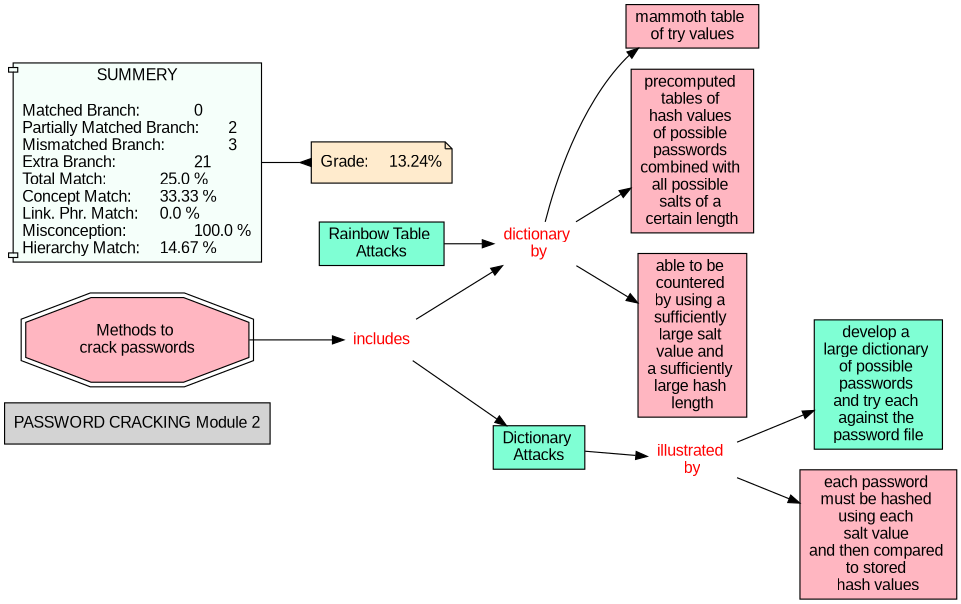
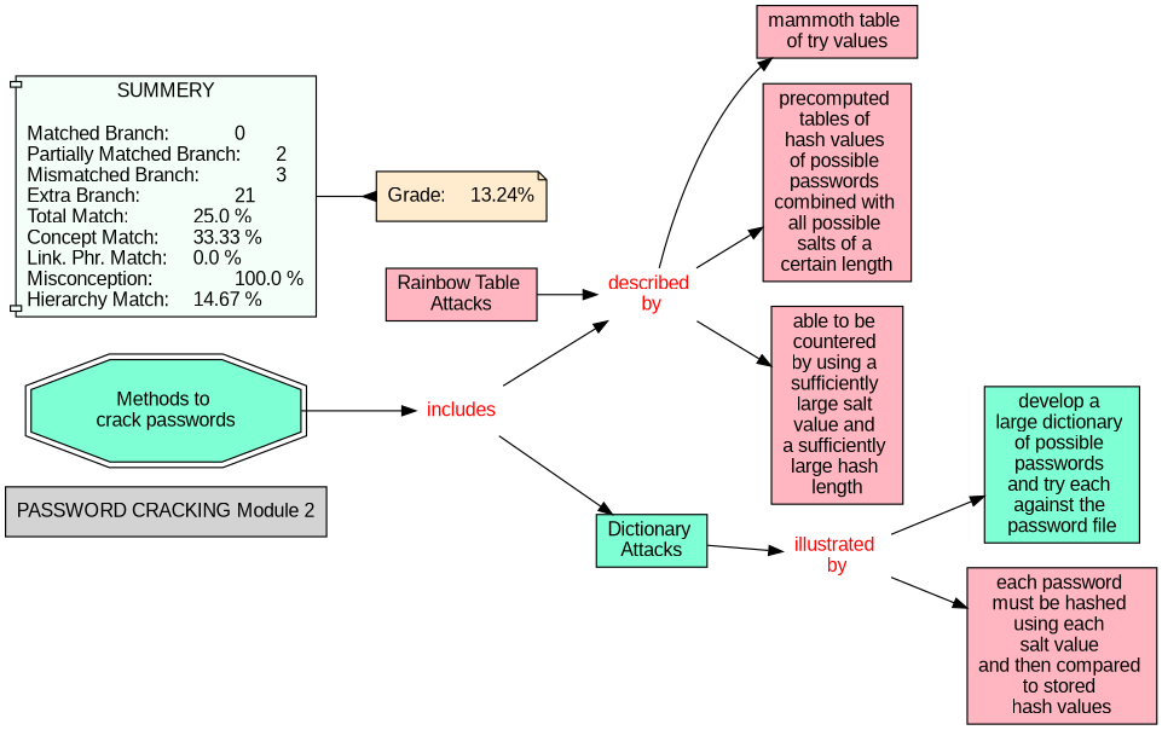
  digraph {
    fontname="Liberation Sans"
    rankdir=LR
    node [Gsplines=true fontname="Liberation Sans" shape=rect style=filled fillcolor="#FFB6C1"]
    edge [constraint=true fontname="Liberation Sans"]
    n1 [label="PASSWORD CRACKING Module 2" fillcolor=""]
-   n2 [fontcolor=red label="dictionary \nby" shape=none style="" fillcolor=""]
+   n2 [fontcolor=red label="described \nby" shape=none style="" fillcolor=""]
    n3 [label="mammoth table \nof try values\n"]
    n4 [label="precomputed \ntables of \nhash values \nof possible \npasswords \ncombined with \nall possible \nsalts of a \ncertain length\n"]
    n5 [label="able to be \ncountered \nby using a \nsufficiently \nlarge salt \nvalue and \na sufficiently \nlarge hash \nlength"]
    n6 [fontcolor=red label=includes shape=none style="" fillcolor=""]
    n7 [fillcolor=aquamarine label="Dictionary \nAttacks"]
    n8 [fontcolor=red label="illustrated \nby" shape=none style="" fillcolor=""]
-   n9 [fillcolor=aquamarine label="Rainbow Table \nAttacks"]
+   n9 [label="Rainbow Table \nAttacks"]
    n10 [fillcolor=aquamarine label="develop a \nlarge dictionary \nof possible \npasswords \nand try each \nagainst the \npassword file\n"]
    n11 [label="each password \nmust be hashed \nusing each \nsalt value \nand then compared \nto stored \nhash values\n"]
-   n12 [label="Methods to \ncrack passwords\n" shape=doubleoctagon]
+   n12 [fillcolor=aquamarine label="Methods to \ncrack passwords\n" shape=doubleoctagon]
    n13 [fillcolor="#F5FFFA" label="SUMMERY\n\nMatched Branch:		0\lPartially Matched Branch:	2\lMismatched Branch:		3\lExtra Branch:			21\lTotal Match:		25.0 %\lConcept Match:	33.33 %\lLink. Phr. Match:	0.0 %\lMisconception:		100.0 %\lHierarchy Match:	14.67 %\l" shape=component]
    n14 [fillcolor="#FFEBCD" label="Grade:	13.24%" shape=note]
    n2 -> n3
    n2 -> n4
    n2 -> n5
    n6 -> n2
    n6 -> n7
    n7 -> n8
    n8 -> n10
    n8 -> n11
    n9 -> n2
    n12 -> n6
    n13 -> n14 [arrowhead=inv color=black]
  }
